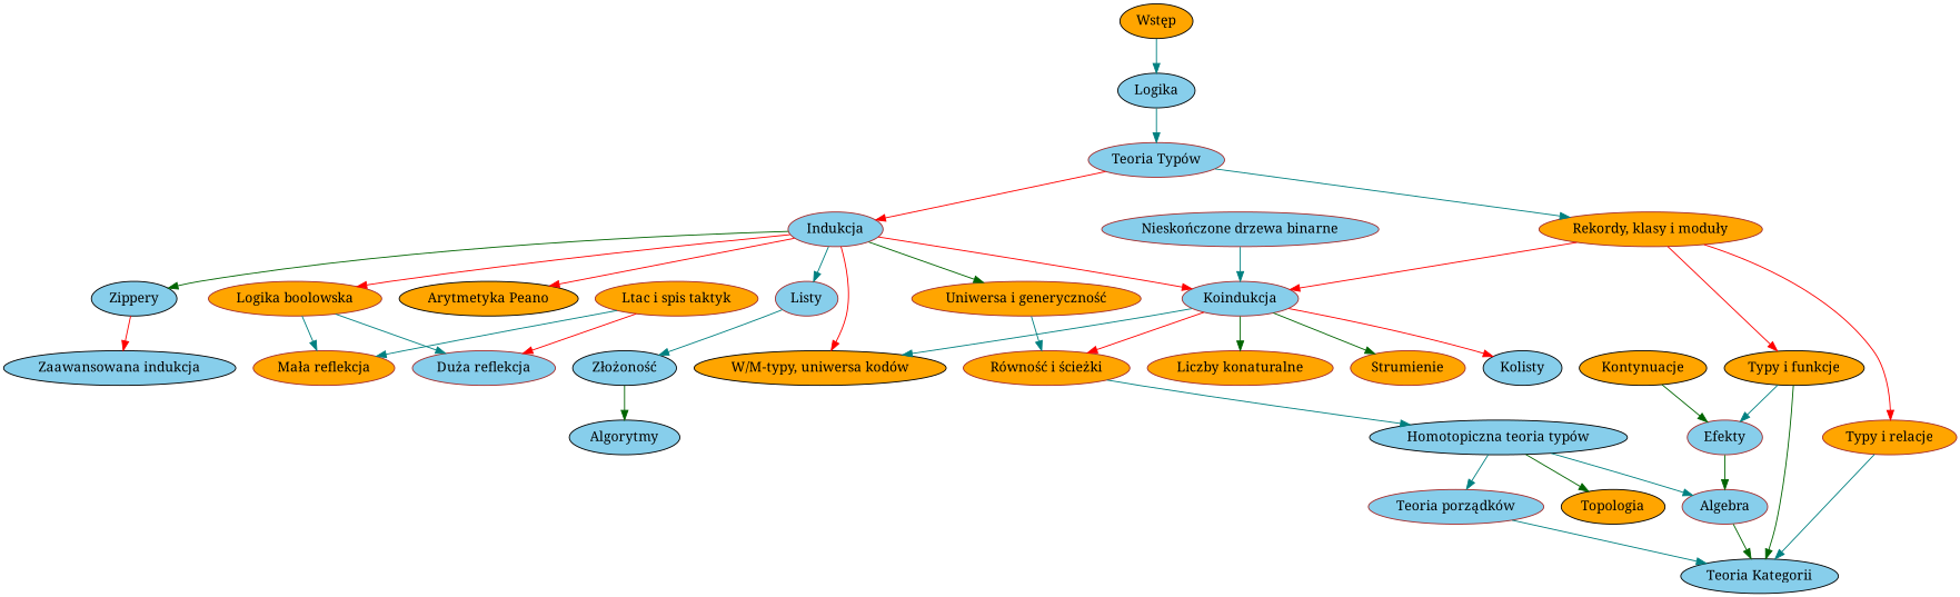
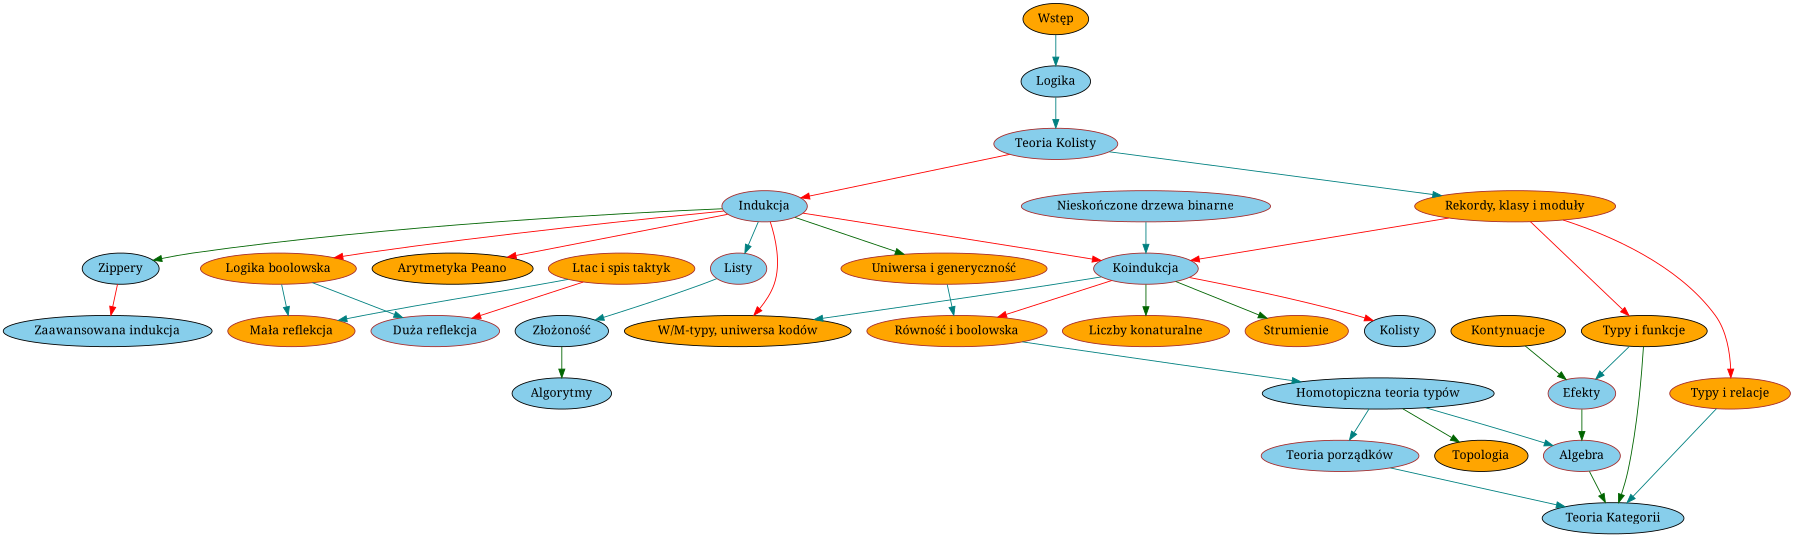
  digraph {
    fontname="Noto Serif"
    node [color=brown fillcolor=skyblue fontname="Noto Serif" style=filled]
    edge [color=teal fontname="Noto Serif"]
    n1 [color=black fillcolor=orange label="Wstęp"]
    n2 [color=black label=Logika]
-   n3 [label="Teoria Typów"]
+   n3 [label="Teoria Kolisty"]
    n4 [label=Indukcja]
    n5 [fillcolor=orange label="Rekordy, klasy i moduły"]
    n6 [fillcolor=orange label="Ltac i spis taktyk"]
    n7 [fillcolor=orange label="Mała reflekcja"]
    n8 [label="Duża reflekcja"]
    n9 [color=black label=Zippery]
    n10 [fillcolor=orange label="Logika boolowska"]
    n11 [color=black fillcolor=orange label="Arytmetyka Peano"]
    n12 [label=Listy]
    n13 [label=Koindukcja]
    n14 [color=black fillcolor=orange label="W/M-typy, uniwersa kodów"]
    n15 [fillcolor=orange label="Uniwersa i generyczność"]
    n16 [color=black fillcolor=orange label="Typy i funkcje"]
    n17 [fillcolor=orange label="Typy i relacje"]
    n18 [color=black label="Zaawansowana indukcja"]
    n19 [color=black label="Złożoność"]
-   n20 [fillcolor=orange label="Równość i ścieżki"]
+   n20 [fillcolor=orange label="Równość i boolowska"]
    n21 [fillcolor=orange label="Liczby konaturalne"]
    n22 [fillcolor=orange label=Strumienie]
    n23 [color=black label=Kolisty]
    n24 [color=black label="Homotopiczna teoria typów"]
    n25 [color=black label=Algorytmy]
    n26 [label=Efekty]
    n27 [color=black label="Teoria Kategorii"]
    n28 [label=Algebra]
    n29 [label="Nieskończone drzewa binarne"]
    n30 [label="Teoria porządków"]
    n31 [color=black fillcolor=orange label=Topologia]
    n32 [color=black fillcolor=orange label=Kontynuacje]
    n1 -> n2
    n2 -> n3
    n3 -> n4 [color=red]
    n3 -> n5
    n4 -> n9 [color=darkgreen]
    n4 -> n10 [color=red]
    n4 -> n11 [color=red]
    n4 -> n12
    n4 -> n13 [color=red]
    n4 -> n14 [color=red]
    n4 -> n15 [color=darkgreen]
    n5 -> n13 [color=red]
    n5 -> n16 [color=red]
    n5 -> n17 [color=red]
    n6 -> n7
    n6 -> n8 [color=red]
    n9 -> n18 [color=red]
    n10 -> n7
    n10 -> n8
    n12 -> n19
    n13 -> n14
    n13 -> n20 [color=red]
    n13 -> n21 [color=darkgreen]
    n13 -> n22 [color=darkgreen]
    n13 -> n23 [color=red]
    n15 -> n20
    n16 -> n26
    n16 -> n27 [color=darkgreen]
    n17 -> n27
    n19 -> n25 [color=darkgreen]
    n20 -> n24
    n24 -> n28
    n24 -> n30
    n24 -> n31 [color=darkgreen]
    n26 -> n28 [color=darkgreen]
    n28 -> n27 [color=darkgreen]
    n29 -> n13
    n30 -> n27
    n32 -> n26 [color=darkgreen]
  }
